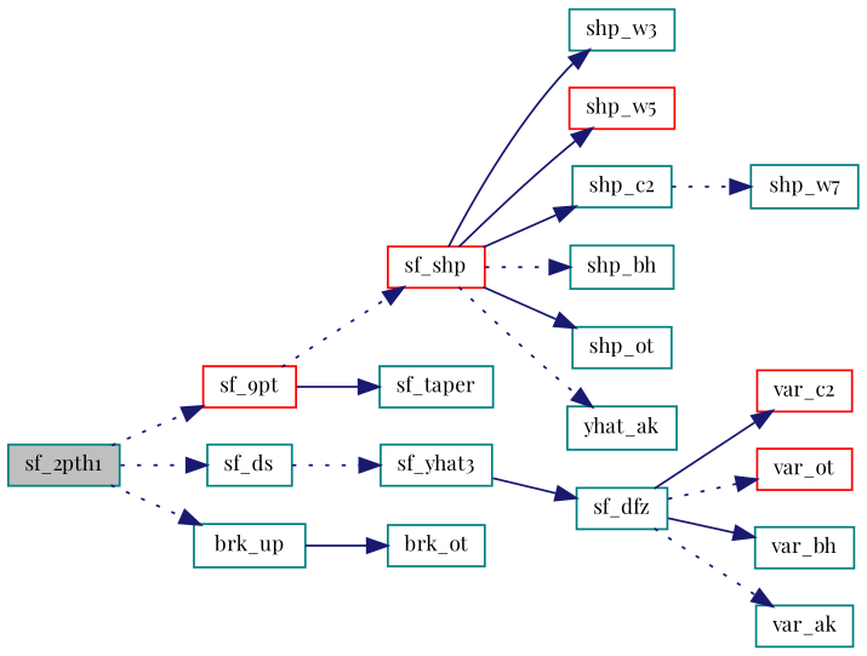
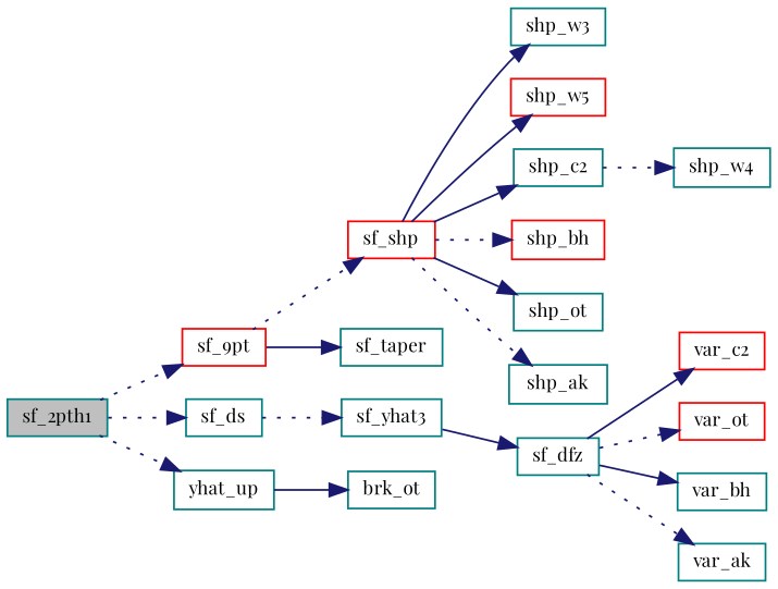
  digraph {
    fontname="Playfair Display"
    rankdir=LR
    node [color=teal fillcolor=white fontname="Playfair Display" fontsize=10 shape=record style=filled]
    edge [color=midnightblue fontname="Playfair Display" fontsize=10 labelfontname=Helvetica labelfontsize=10 style=dotted]
    n1 [fillcolor=grey75 fontcolor=black height=0.2 label=sf_2pth1 width=0.4]
    n2 [color=red height=0.2 label=sf_9pt width=0.4]
    n3 [height=0.2 label=sf_ds width=0.4]
-   n4 [height=0.2 label=brk_up width=0.4]
+   n4 [height=0.2 label=yhat_up width=0.4]
    n5 [color=red height=0.2 label=sf_shp width=0.4]
    n6 [height=0.2 label=sf_taper width=0.4]
    n7 [height=0.2 label=sf_yhat3 width=0.4]
    n8 [height=0.2 label=brk_ot width=0.4]
    n9 [height=0.2 label=shp_w3 width=0.4]
    n10 [color=red height=0.2 label=shp_w5 width=0.4]
    n11 [height=0.2 label=shp_c2 width=0.4]
-   n12 [height=0.2 label=shp_bh width=0.4]
+   n12 [color=red height=0.2 label=shp_bh width=0.4]
    n13 [height=0.2 label=shp_ot width=0.4]
-   n14 [height=0.2 label=yhat_ak width=0.4]
-   n15 [height=0.2 label=shp_w7 width=0.4]
+   n14 [height=0.2 label=shp_ak width=0.4]
+   n15 [height=0.2 label=shp_w4 width=0.4]
    n16 [height=0.2 label=sf_dfz width=0.4]
    n17 [color=red height=0.2 label=var_c2 width=0.4]
    n18 [color=red height=0.2 label=var_ot width=0.4]
    n19 [height=0.2 label=var_bh width=0.4]
    n20 [height=0.2 label=var_ak width=0.4]
    n1 -> n2
    n1 -> n3
    n1 -> n4
    n2 -> n5
    n2 -> n6 [style=solid]
    n3 -> n7
    n4 -> n8 [style=solid]
    n5 -> n9 [style=solid]
    n5 -> n10 [style=solid]
    n5 -> n11 [style=solid]
    n5 -> n12
    n5 -> n13 [style=solid]
    n5 -> n14
    n7 -> n16 [style=solid]
    n11 -> n15
    n16 -> n17 [style=solid]
    n16 -> n18
    n16 -> n19 [style=solid]
    n16 -> n20
  }
